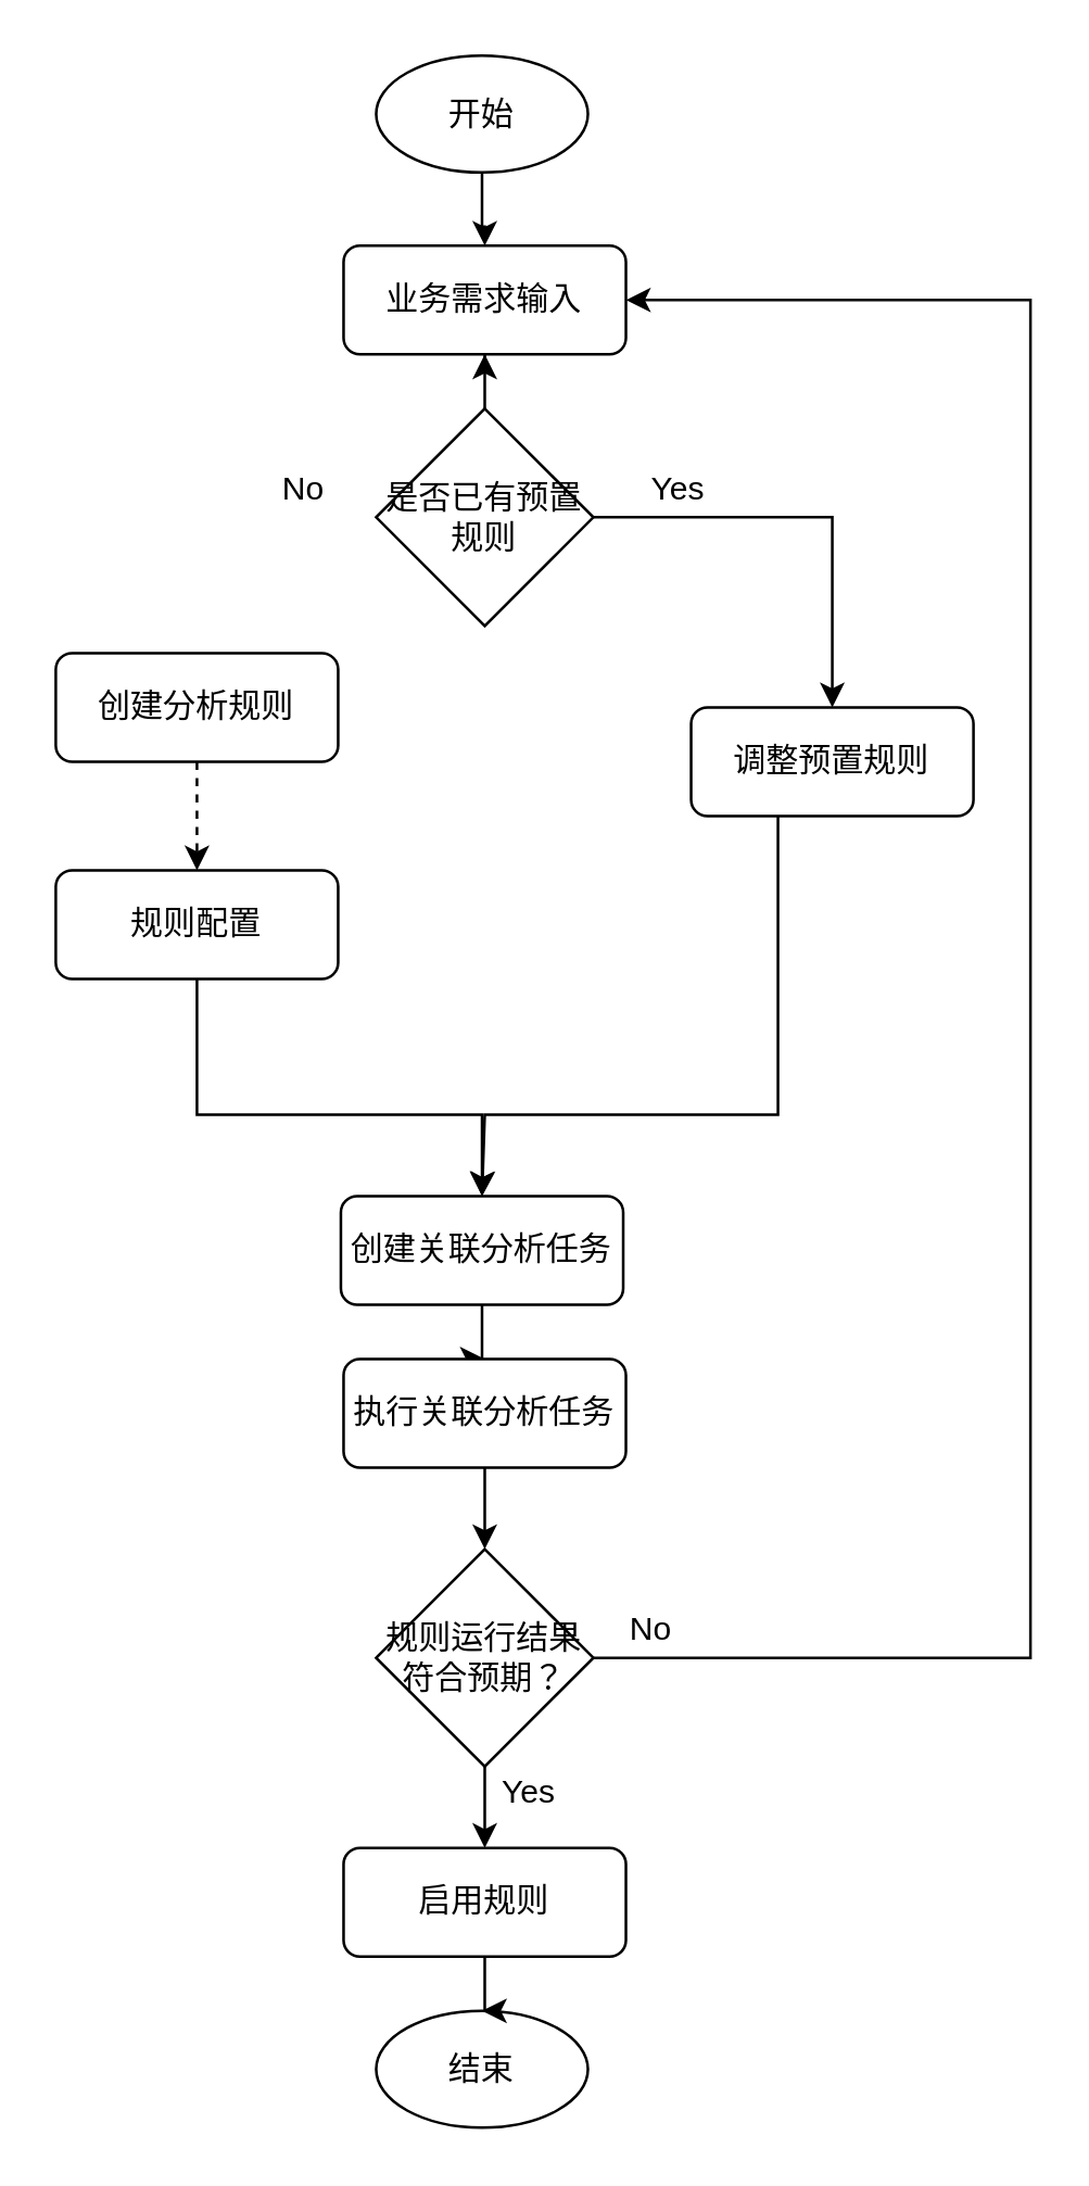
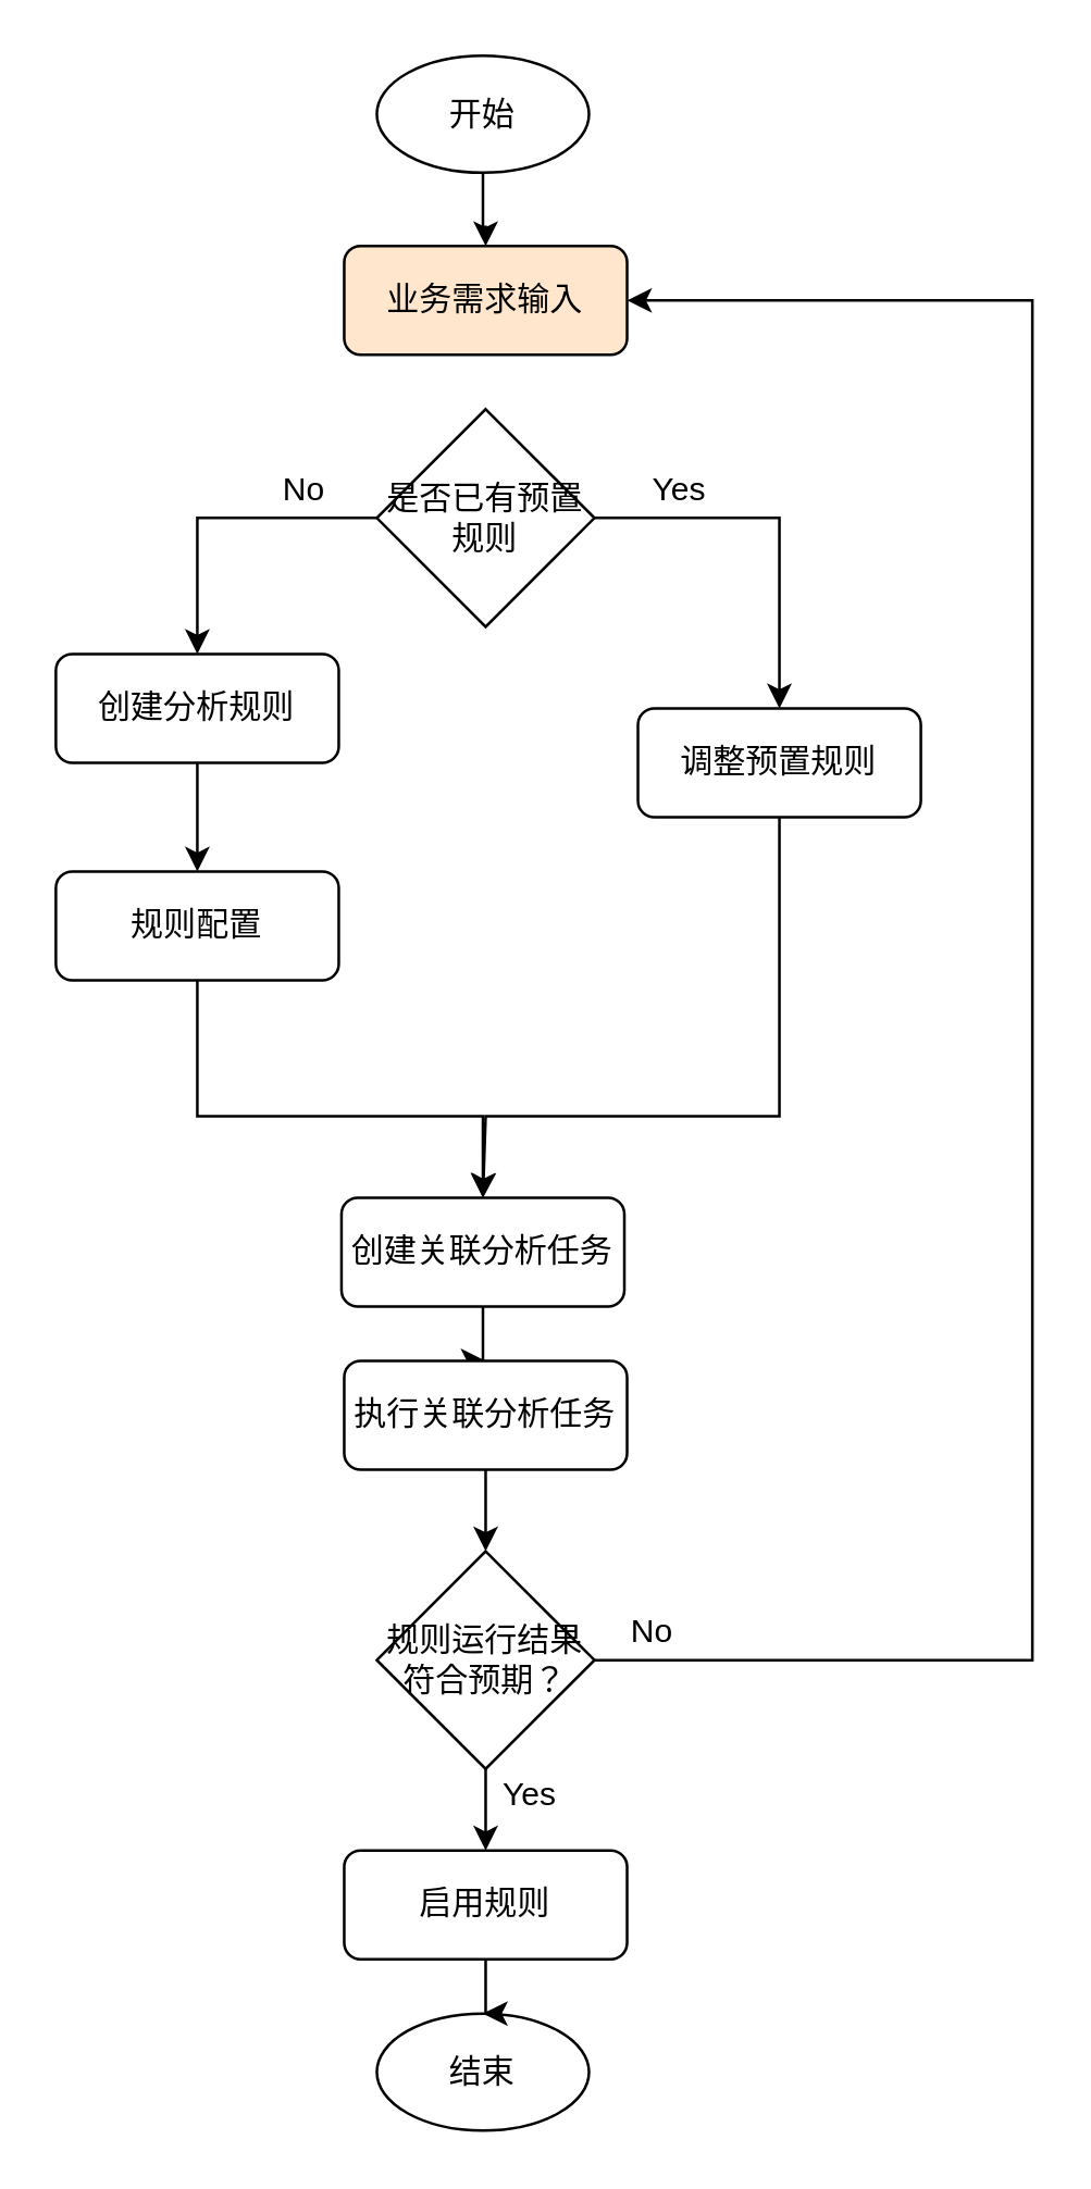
  <mxCell id="0" />
  <mxCell id="1" parent="0" />
  <mxCell id="2" value="" style="edgeStyle=orthogonalEdgeStyle;rounded=0;orthogonalLoop=1;jettySize=auto;html=1;entryX=0.5;entryY=0;entryDx=0;entryDy=0;" edge="1" parent="1" source="3" target="8"><mxGeometry relative="1" as="geometry"><mxPoint x="177" y="80" as="targetPoint" /></mxGeometry></mxCell>
  <mxCell id="3" value="开始" style="ellipse;whiteSpace=wrap;html=1;" vertex="1" parent="1"><mxGeometry x="138" y="20" width="78" height="43" as="geometry" /></mxCell>
- <mxCell id="4" value="" style="edgeStyle=orthogonalEdgeStyle;rounded=0;orthogonalLoop=1;jettySize=auto;html=1;dashed=1;" edge="1" parent="1" source="5" target="7"><mxGeometry relative="1" as="geometry" /></mxCell>
+ <mxCell id="4" value="" style="edgeStyle=orthogonalEdgeStyle;rounded=0;orthogonalLoop=1;jettySize=auto;html=1;" edge="1" parent="1" source="5" target="7"><mxGeometry relative="1" as="geometry" /></mxCell>
  <mxCell id="5" value="创建分析规则" style="rounded=1;whiteSpace=wrap;html=1;fontSize=12;glass=0;strokeWidth=1;shadow=0;" vertex="1" parent="1"><mxGeometry x="20" y="240" width="104" height="40" as="geometry" /></mxCell>
  <mxCell id="6" value="" style="edgeStyle=orthogonalEdgeStyle;rounded=0;orthogonalLoop=1;jettySize=auto;html=1;entryX=0.5;entryY=0;entryDx=0;entryDy=0;exitX=0.5;exitY=1;exitDx=0;exitDy=0;" edge="1" parent="1" source="7" target="17"><mxGeometry relative="1" as="geometry"><mxPoint x="74" y="415" as="targetPoint" /><Array as="points"><mxPoint x="72" y="410" /><mxPoint x="177" y="410" /></Array></mxGeometry></mxCell>
  <mxCell id="7" value="规则配置" style="rounded=1;whiteSpace=wrap;html=1;fontSize=12;glass=0;strokeWidth=1;shadow=0;" vertex="1" parent="1"><mxGeometry x="20" y="320" width="104" height="40" as="geometry" /></mxCell>
- <mxCell id="8" value="业务需求输入" style="rounded=1;whiteSpace=wrap;html=1;fontSize=12;glass=0;strokeWidth=1;shadow=0;" vertex="1" parent="1"><mxGeometry x="126" y="90" width="104" height="40" as="geometry" /></mxCell>
- <mxCell id="9" style="edgeStyle=orthogonalEdgeStyle;rounded=0;orthogonalLoop=1;jettySize=auto;html=1;" edge="1" parent="1" source="11" target="8"><mxGeometry relative="1" as="geometry" /></mxCell>
+ <mxCell id="8" value="业务需求输入" style="rounded=1;whiteSpace=wrap;html=1;fontSize=12;glass=0;strokeWidth=1;shadow=0;fillColor=#ffe6cc;" vertex="1" parent="1"><mxGeometry x="126" y="90" width="104" height="40" as="geometry" /></mxCell>
+ <mxCell id="9" style="edgeStyle=orthogonalEdgeStyle;rounded=0;orthogonalLoop=1;jettySize=auto;html=1;" edge="1" parent="1" source="11" target="5"><mxGeometry relative="1" as="geometry" /></mxCell>
  <mxCell id="10" style="edgeStyle=orthogonalEdgeStyle;rounded=0;orthogonalLoop=1;jettySize=auto;html=1;exitX=1;exitY=0.5;exitDx=0;exitDy=0;" edge="1" parent="1" source="11" target="13"><mxGeometry relative="1" as="geometry" /></mxCell>
  <mxCell id="11" value="是否已有预置规则" style="rhombus;whiteSpace=wrap;html=1;" vertex="1" parent="1"><mxGeometry x="138" y="150" width="80" height="80" as="geometry" /></mxCell>
  <mxCell id="12" style="edgeStyle=orthogonalEdgeStyle;rounded=0;orthogonalLoop=1;jettySize=auto;html=1;entryX=0.5;entryY=0;entryDx=0;entryDy=0;" edge="1" parent="1" source="13" target="17"><mxGeometry relative="1" as="geometry"><mxPoint x="178" y="500" as="targetPoint" /><Array as="points"><mxPoint x="286" y="410" /><mxPoint x="178" y="410" /><mxPoint x="178" y="440" /></Array></mxGeometry></mxCell>
- <mxCell id="13" value="调整预置规则" style="rounded=1;whiteSpace=wrap;html=1;fontSize=12;glass=0;strokeWidth=1;shadow=0;" vertex="1" parent="1"><mxGeometry x="254" y="260" width="104" height="40" as="geometry" /></mxCell>
+ <mxCell id="13" value="调整预置规则" style="rounded=1;whiteSpace=wrap;html=1;fontSize=12;glass=0;strokeWidth=1;shadow=0;" vertex="1" parent="1"><mxGeometry x="234" y="260" width="104" height="40" as="geometry" /></mxCell>
  <mxCell id="14" value="No" style="text;html=1;align=center;verticalAlign=middle;resizable=0;points=[];autosize=1;strokeColor=none;fillColor=none;" vertex="1" parent="1"><mxGeometry x="96" y="170" width="30" height="20" as="geometry" /></mxCell>
  <mxCell id="15" value="Yes" style="text;html=1;align=center;verticalAlign=middle;resizable=0;points=[];autosize=1;strokeColor=none;fillColor=none;" vertex="1" parent="1"><mxGeometry x="234" y="170" width="30" height="20" as="geometry" /></mxCell>
  <mxCell id="16" value="" style="edgeStyle=orthogonalEdgeStyle;rounded=0;orthogonalLoop=1;jettySize=auto;html=1;" edge="1" parent="1" source="17" target="20"><mxGeometry relative="1" as="geometry" /></mxCell>
  <mxCell id="17" value="创建关联分析任务" style="rounded=1;whiteSpace=wrap;html=1;fontSize=12;glass=0;strokeWidth=1;shadow=0;" vertex="1" parent="1"><mxGeometry x="125" y="440" width="104" height="40" as="geometry" /></mxCell>
  <mxCell id="18" value="结束" style="ellipse;whiteSpace=wrap;html=1;" vertex="1" parent="1"><mxGeometry x="138" y="740" width="78" height="43" as="geometry" /></mxCell>
  <mxCell id="19" value="" style="edgeStyle=orthogonalEdgeStyle;rounded=0;orthogonalLoop=1;jettySize=auto;html=1;" edge="1" parent="1" source="20" target="23"><mxGeometry relative="1" as="geometry" /></mxCell>
  <mxCell id="20" value="执行关联分析任务" style="rounded=1;whiteSpace=wrap;html=1;fontSize=12;glass=0;strokeWidth=1;shadow=0;" vertex="1" parent="1"><mxGeometry x="126" y="500" width="104" height="40" as="geometry" /></mxCell>
  <mxCell id="21" value="" style="edgeStyle=orthogonalEdgeStyle;rounded=0;orthogonalLoop=1;jettySize=auto;html=1;" edge="1" parent="1" source="23" target="25"><mxGeometry relative="1" as="geometry" /></mxCell>
  <mxCell id="22" style="edgeStyle=orthogonalEdgeStyle;rounded=0;orthogonalLoop=1;jettySize=auto;html=1;exitX=1;exitY=0.5;exitDx=0;exitDy=0;entryX=1;entryY=0.5;entryDx=0;entryDy=0;" edge="1" parent="1" source="23" target="8"><mxGeometry relative="1" as="geometry"><mxPoint x="389" y="112.576" as="targetPoint" /><Array as="points"><mxPoint x="379" y="610" /><mxPoint x="379" y="110" /></Array></mxGeometry></mxCell>
  <mxCell id="23" value="规则运行结果符合预期？" style="rhombus;whiteSpace=wrap;html=1;" vertex="1" parent="1"><mxGeometry x="138" y="570" width="80" height="80" as="geometry" /></mxCell>
  <mxCell id="24" value="" style="edgeStyle=orthogonalEdgeStyle;rounded=0;orthogonalLoop=1;jettySize=auto;html=1;" edge="1" parent="1" source="25" target="18"><mxGeometry relative="1" as="geometry" /></mxCell>
  <mxCell id="25" value="启用规则" style="rounded=1;whiteSpace=wrap;html=1;fontSize=12;glass=0;strokeWidth=1;shadow=0;" vertex="1" parent="1"><mxGeometry x="126" y="680" width="104" height="40" as="geometry" /></mxCell>
  <mxCell id="26" value="Yes" style="text;html=1;align=center;verticalAlign=middle;resizable=0;points=[];autosize=1;strokeColor=none;fillColor=none;" vertex="1" parent="1"><mxGeometry x="179" y="650" width="30" height="20" as="geometry" /></mxCell>
  <mxCell id="27" value="No" style="text;html=1;align=center;verticalAlign=middle;resizable=0;points=[];autosize=1;strokeColor=none;fillColor=none;" vertex="1" parent="1"><mxGeometry x="224" y="590" width="30" height="20" as="geometry" /></mxCell>
